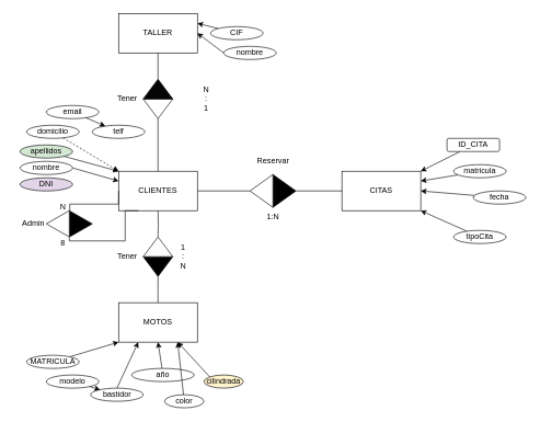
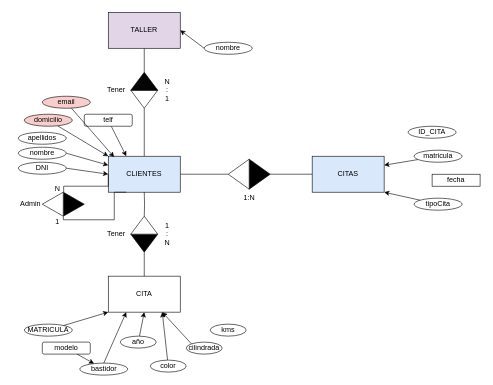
  <mxCell id="0" />
  <mxCell id="1" parent="0" />
  <mxCell id="2" style="edgeStyle=orthogonalEdgeStyle;rounded=0;orthogonalLoop=1;jettySize=auto;html=1;exitX=1;exitY=0.5;exitDx=0;exitDy=0;entryX=1;entryY=0.5;entryDx=0;entryDy=0;endArrow=none;endFill=0;" edge="1" parent="1" source="3" target="18"><mxGeometry relative="1" as="geometry" /></mxCell>
- <mxCell id="3" value="CLIENTES" style="rounded=0;whiteSpace=wrap;html=1;" vertex="1" parent="1"><mxGeometry x="180" y="260" width="120" height="60" as="geometry" /></mxCell>
- <mxCell id="4" value="CITAS" style="rounded=0;whiteSpace=wrap;html=1;" vertex="1" parent="1"><mxGeometry x="520" y="260" width="120" height="60" as="geometry" /></mxCell>
+ <mxCell id="3" value="CLIENTES" style="rounded=0;whiteSpace=wrap;html=1;fillColor=#dae8fc;" vertex="1" parent="1"><mxGeometry x="180" y="260" width="120" height="60" as="geometry" /></mxCell>
+ <mxCell id="4" value="CITAS" style="rounded=0;whiteSpace=wrap;html=1;fillColor=#dae8fc;" vertex="1" parent="1"><mxGeometry x="520" y="260" width="120" height="60" as="geometry" /></mxCell>
  <mxCell id="5" style="edgeStyle=orthogonalEdgeStyle;rounded=0;orthogonalLoop=1;jettySize=auto;html=1;exitX=0.5;exitY=1;exitDx=0;exitDy=0;entryX=1;entryY=0.5;entryDx=0;entryDy=0;endArrow=none;endFill=0;" edge="1" parent="1" source="6" target="24"><mxGeometry relative="1" as="geometry" /></mxCell>
- <mxCell id="6" value="TALLER" style="rounded=0;whiteSpace=wrap;html=1;" vertex="1" parent="1"><mxGeometry x="180" y="20" width="120" height="60" as="geometry" /></mxCell>
- <mxCell id="7" value="MOTOS" style="rounded=0;whiteSpace=wrap;html=1;" vertex="1" parent="1"><mxGeometry x="180" y="460" width="120" height="60" as="geometry" /></mxCell>
- <mxCell id="8" style="rounded=0;orthogonalLoop=1;jettySize=auto;html=1;entryX=1;entryY=0;entryDx=0;entryDy=0;" edge="1" parent="1" source="9" target="4"><mxGeometry relative="1" as="geometry" /></mxCell>
- <mxCell id="9" value="ID_CITA" style="whiteSpace=wrap;html=1;rounded=1;" vertex="1" parent="1"><mxGeometry x="680" y="210" width="80" height="20" as="geometry" /></mxCell>
+ <mxCell id="6" value="TALLER" style="rounded=0;whiteSpace=wrap;html=1;fillColor=#e1d5e7;" vertex="1" parent="1"><mxGeometry x="180" y="20" width="120" height="60" as="geometry" /></mxCell>
+ <mxCell id="7" value="CITA" style="rounded=0;whiteSpace=wrap;html=1;" vertex="1" parent="1"><mxGeometry x="180" y="460" width="120" height="60" as="geometry" /></mxCell>
+ <mxCell id="9" value="ID_CITA" style="ellipse;whiteSpace=wrap;html=1;" vertex="1" parent="1"><mxGeometry x="680" y="210" width="80" height="20" as="geometry" /></mxCell>
  <mxCell id="10" style="rounded=0;orthogonalLoop=1;jettySize=auto;html=1;entryX=1;entryY=0.25;entryDx=0;entryDy=0;" edge="1" parent="1" source="11" target="4"><mxGeometry relative="1" as="geometry" /></mxCell>
  <mxCell id="11" value="matricula" style="ellipse;whiteSpace=wrap;html=1;" vertex="1" parent="1"><mxGeometry x="690" y="250" width="80" height="20" as="geometry" /></mxCell>
- <mxCell id="12" style="rounded=0;orthogonalLoop=1;jettySize=auto;html=1;entryX=1;entryY=0.5;entryDx=0;entryDy=0;" edge="1" parent="1" source="13" target="4"><mxGeometry relative="1" as="geometry" /></mxCell>
- <mxCell id="13" value="fecha" style="ellipse;whiteSpace=wrap;html=1;" vertex="1" parent="1"><mxGeometry x="720" y="290" width="80" height="20" as="geometry" /></mxCell>
+ <mxCell id="13" value="fecha" style="whiteSpace=wrap;html=1;rounded=0;" vertex="1" parent="1"><mxGeometry x="720" y="290" width="80" height="20" as="geometry" /></mxCell>
  <mxCell id="14" style="rounded=0;orthogonalLoop=1;jettySize=auto;html=1;entryX=1;entryY=1;entryDx=0;entryDy=0;" edge="1" parent="1" source="15" target="4"><mxGeometry relative="1" as="geometry" /></mxCell>
- <mxCell id="15" value="tipoCita" style="ellipse;whiteSpace=wrap;html=1;" vertex="1" parent="1"><mxGeometry x="690" y="350" width="80" height="20" as="geometry" /></mxCell>
+ <mxCell id="15" value="tipoCita" style="ellipse;whiteSpace=wrap;html=1;" vertex="1" parent="1"><mxGeometry x="690" y="330" width="80" height="20" as="geometry" /></mxCell>
  <mxCell id="16" value="" style="group" vertex="1" connectable="0" parent="1"><mxGeometry x="380" y="265" width="70" height="50" as="geometry" /></mxCell>
  <mxCell id="17" value="" style="triangle;whiteSpace=wrap;html=1;fillColor=#000000;" vertex="1" parent="16"><mxGeometry x="35" width="35" height="50" as="geometry" /></mxCell>
  <mxCell id="18" value="" style="triangle;whiteSpace=wrap;html=1;direction=west;" vertex="1" parent="16"><mxGeometry width="35" height="50" as="geometry" /></mxCell>
  <mxCell id="19" style="edgeStyle=orthogonalEdgeStyle;rounded=0;orthogonalLoop=1;jettySize=auto;html=1;exitX=1;exitY=0.5;exitDx=0;exitDy=0;entryX=0;entryY=0.5;entryDx=0;entryDy=0;endArrow=none;endFill=0;" edge="1" parent="1" source="17" target="4"><mxGeometry relative="1" as="geometry" /></mxCell>
- <mxCell id="20" value="Reservar" style="text;html=1;align=center;verticalAlign=middle;resizable=0;points=[];autosize=1;strokeColor=none;fillColor=none;" vertex="1" parent="1"><mxGeometry x="380" y="230" width="70" height="30" as="geometry" /></mxCell>
  <mxCell id="21" value="1:N" style="text;html=1;align=center;verticalAlign=middle;resizable=0;points=[];autosize=1;strokeColor=none;fillColor=none;" vertex="1" parent="1"><mxGeometry x="395" y="315" width="40" height="30" as="geometry" /></mxCell>
  <mxCell id="22" value="" style="group" vertex="1" connectable="0" parent="1"><mxGeometry x="217.5" y="120" width="45" height="60" as="geometry" /></mxCell>
  <mxCell id="23" value="" style="triangle;whiteSpace=wrap;html=1;direction=south;" vertex="1" parent="22"><mxGeometry y="30" width="45" height="30" as="geometry" /></mxCell>
  <mxCell id="24" value="" style="triangle;whiteSpace=wrap;html=1;rotation=0;direction=north;fillColor=#050505;" vertex="1" parent="22"><mxGeometry width="45" height="30" as="geometry" /></mxCell>
  <mxCell id="25" style="edgeStyle=orthogonalEdgeStyle;rounded=0;orthogonalLoop=1;jettySize=auto;html=1;exitX=1;exitY=0.5;exitDx=0;exitDy=0;entryX=0.5;entryY=0;entryDx=0;entryDy=0;endArrow=none;endFill=0;" edge="1" parent="1" source="23" target="3"><mxGeometry relative="1" as="geometry" /></mxCell>
- <mxCell id="26" value="N&lt;div&gt;:&lt;br&gt;1&lt;/div&gt;" style="text;html=1;align=center;verticalAlign=middle;resizable=0;points=[];autosize=1;strokeColor=none;fillColor=none;" vertex="1" parent="1"><mxGeometry x="297.5" y="120" width="30" height="60" as="geometry" /></mxCell>
+ <mxCell id="26" value="N&lt;div&gt;:&lt;br&gt;1&lt;/div&gt;" style="text;html=1;align=center;verticalAlign=middle;resizable=0;points=[];autosize=1;strokeColor=none;fillColor=none;" vertex="1" parent="1"><mxGeometry x="262.5" y="120" width="30" height="60" as="geometry" /></mxCell>
  <mxCell id="27" style="edgeStyle=orthogonalEdgeStyle;rounded=0;orthogonalLoop=1;jettySize=auto;html=1;exitX=0.5;exitY=1;exitDx=0;exitDy=0;entryX=1;entryY=0.5;entryDx=0;entryDy=0;endArrow=none;endFill=0;" edge="1" parent="1" target="30"><mxGeometry relative="1" as="geometry"><mxPoint x="240" y="320" as="sourcePoint" /></mxGeometry></mxCell>
  <mxCell id="28" value="" style="group" vertex="1" connectable="0" parent="1"><mxGeometry x="217.5" y="360" width="45" height="60" as="geometry" /></mxCell>
  <mxCell id="29" value="" style="triangle;whiteSpace=wrap;html=1;direction=south;fillColor=#000000;" vertex="1" parent="28"><mxGeometry y="30" width="45" height="30" as="geometry" /></mxCell>
  <mxCell id="30" value="" style="triangle;whiteSpace=wrap;html=1;rotation=0;direction=north;fillColor=#FCFCFC;" vertex="1" parent="28"><mxGeometry width="45" height="30" as="geometry" /></mxCell>
  <mxCell id="31" style="edgeStyle=orthogonalEdgeStyle;rounded=0;orthogonalLoop=1;jettySize=auto;html=1;exitX=1;exitY=0.5;exitDx=0;exitDy=0;entryX=0.5;entryY=0;entryDx=0;entryDy=0;endArrow=none;endFill=0;" edge="1" parent="1" source="29"><mxGeometry relative="1" as="geometry"><mxPoint x="240" y="460" as="targetPoint" /></mxGeometry></mxCell>
  <mxCell id="32" value="&lt;div&gt;1&lt;/div&gt;&lt;div&gt;:&lt;br&gt;N&lt;/div&gt;" style="text;html=1;align=center;verticalAlign=middle;resizable=0;points=[];autosize=1;strokeColor=none;fillColor=none;" vertex="1" parent="1"><mxGeometry x="262.5" y="360" width="30" height="60" as="geometry" /></mxCell>
  <mxCell id="33" value="" style="group" vertex="1" connectable="0" parent="1"><mxGeometry x="70" y="320" width="70" height="50" as="geometry" /></mxCell>
  <mxCell id="34" value="" style="triangle;whiteSpace=wrap;html=1;fillColor=#000000;" vertex="1" parent="33"><mxGeometry x="35" width="35" height="40" as="geometry" /></mxCell>
  <mxCell id="35" value="" style="triangle;whiteSpace=wrap;html=1;direction=west;" vertex="1" parent="33"><mxGeometry width="35" height="40" as="geometry" /></mxCell>
  <mxCell id="36" style="edgeStyle=orthogonalEdgeStyle;rounded=0;orthogonalLoop=1;jettySize=auto;html=1;exitX=0;exitY=0.5;exitDx=0;exitDy=0;entryX=-0.018;entryY=1.004;entryDx=0;entryDy=0;entryPerimeter=0;endArrow=none;endFill=0;" edge="1" parent="1" source="3" target="35"><mxGeometry relative="1" as="geometry"><Array as="points"><mxPoint x="180" y="310" /><mxPoint x="106" y="310" /></Array></mxGeometry></mxCell>
  <mxCell id="37" style="edgeStyle=orthogonalEdgeStyle;rounded=0;orthogonalLoop=1;jettySize=auto;html=1;exitX=0.25;exitY=1;exitDx=0;exitDy=0;entryX=-0.002;entryY=-0.019;entryDx=0;entryDy=0;entryPerimeter=0;endArrow=none;endFill=0;" edge="1" parent="1" source="3" target="35"><mxGeometry relative="1" as="geometry"><Array as="points"><mxPoint x="190" y="320" /><mxPoint x="190" y="366" /><mxPoint x="105" y="366" /></Array></mxGeometry></mxCell>
  <mxCell id="38" value="N" style="text;html=1;align=center;verticalAlign=middle;resizable=0;points=[];autosize=1;strokeColor=none;fillColor=none;" vertex="1" parent="1"><mxGeometry x="80" y="300" width="30" height="30" as="geometry" /></mxCell>
- <mxCell id="39" value="8" style="text;html=1;align=center;verticalAlign=middle;resizable=0;points=[];autosize=1;strokeColor=none;fillColor=none;" vertex="1" parent="1"><mxGeometry x="80" y="355" width="30" height="30" as="geometry" /></mxCell>
- <mxCell id="40" style="rounded=0;orthogonalLoop=1;jettySize=auto;html=1;entryX=1;entryY=0.25;entryDx=0;entryDy=0;" edge="1" parent="1" source="41" target="6"><mxGeometry relative="1" as="geometry" /></mxCell>
- <mxCell id="41" value="CIF" style="ellipse;whiteSpace=wrap;html=1;" vertex="1" parent="1"><mxGeometry x="320" y="40" width="80" height="20" as="geometry" /></mxCell>
+ <mxCell id="39" value="1" style="text;html=1;align=center;verticalAlign=middle;resizable=0;points=[];autosize=1;strokeColor=none;fillColor=none;" vertex="1" parent="1"><mxGeometry x="80" y="355" width="30" height="30" as="geometry" /></mxCell>
  <mxCell id="42" style="rounded=0;orthogonalLoop=1;jettySize=auto;html=1;exitX=0;exitY=0.5;exitDx=0;exitDy=0;entryX=1;entryY=0.5;entryDx=0;entryDy=0;" edge="1" parent="1" source="43" target="6"><mxGeometry relative="1" as="geometry" /></mxCell>
  <mxCell id="43" value="nombre" style="ellipse;whiteSpace=wrap;html=1;" vertex="1" parent="1"><mxGeometry x="340" y="70" width="80" height="20" as="geometry" /></mxCell>
  <mxCell id="44" value="Admin" style="text;html=1;align=center;verticalAlign=middle;resizable=0;points=[];autosize=1;strokeColor=none;fillColor=none;" vertex="1" parent="1"><mxGeometry x="20.003" y="325" width="60" height="30" as="geometry" /></mxCell>
  <mxCell id="45" value="Tener" style="text;html=1;align=center;verticalAlign=middle;resizable=0;points=[];autosize=1;strokeColor=none;fillColor=none;" vertex="1" parent="1"><mxGeometry x="167.5" y="135" width="50" height="30" as="geometry" /></mxCell>
  <mxCell id="46" value="Tener" style="text;html=1;align=center;verticalAlign=middle;resizable=0;points=[];autosize=1;strokeColor=none;fillColor=none;" vertex="1" parent="1"><mxGeometry x="167.5" y="375" width="50" height="30" as="geometry" /></mxCell>
- <mxCell id="48" value="DNI" style="ellipse;whiteSpace=wrap;html=1;fillColor=#e1d5e7;" vertex="1" parent="1"><mxGeometry x="30" y="270" width="80" height="20" as="geometry" /></mxCell>
+ <mxCell id="47" style="rounded=0;orthogonalLoop=1;jettySize=auto;html=1;exitX=1;exitY=0.5;exitDx=0;exitDy=0;entryX=0;entryY=0.5;entryDx=0;entryDy=0;" edge="1" parent="1" source="48" target="3"><mxGeometry relative="1" as="geometry" /></mxCell>
+ <mxCell id="48" value="DNI" style="ellipse;whiteSpace=wrap;html=1;" vertex="1" parent="1"><mxGeometry x="30" y="270" width="80" height="20" as="geometry" /></mxCell>
  <mxCell id="49" style="rounded=0;orthogonalLoop=1;jettySize=auto;html=1;exitX=1;exitY=0.5;exitDx=0;exitDy=0;entryX=0;entryY=0.25;entryDx=0;entryDy=0;" edge="1" parent="1" source="50" target="3"><mxGeometry relative="1" as="geometry" /></mxCell>
  <mxCell id="50" value="nombre" style="ellipse;whiteSpace=wrap;html=1;" vertex="1" parent="1"><mxGeometry x="30" y="245" width="80" height="20" as="geometry" /></mxCell>
- <mxCell id="51" style="rounded=0;orthogonalLoop=1;jettySize=auto;html=1;entryX=0;entryY=0;entryDx=0;entryDy=0;" edge="1" parent="1" source="52" target="3"><mxGeometry relative="1" as="geometry" /></mxCell>
- <mxCell id="52" value="apellidos" style="ellipse;whiteSpace=wrap;html=1;fillColor=#d5e8d4;" vertex="1" parent="1"><mxGeometry x="30" y="220" width="80" height="20" as="geometry" /></mxCell>
- <mxCell id="53" style="rounded=0;orthogonalLoop=1;jettySize=auto;html=1;entryX=0;entryY=0;entryDx=0;entryDy=0;dashed=1;" edge="1" parent="1" source="54" target="3"><mxGeometry relative="1" as="geometry" /></mxCell>
- <mxCell id="54" value="domicilio" style="ellipse;whiteSpace=wrap;html=1;" vertex="1" parent="1"><mxGeometry x="40" y="190" width="80" height="20" as="geometry" /></mxCell>
- <mxCell id="55" value="email" style="ellipse;whiteSpace=wrap;html=1;" vertex="1" parent="1"><mxGeometry x="70" y="160" width="80" height="20" as="geometry" /></mxCell>
- <mxCell id="57" value="telf" style="ellipse;whiteSpace=wrap;html=1;" vertex="1" parent="1"><mxGeometry x="140" y="190" width="80" height="20" as="geometry" /></mxCell>
- <mxCell id="58" style="rounded=0;orthogonalLoop=1;jettySize=auto;html=1;" edge="1" parent="1" source="55" target="57"><mxGeometry relative="1" as="geometry" /></mxCell>
+ <mxCell id="52" value="apellidos" style="ellipse;whiteSpace=wrap;html=1;" vertex="1" parent="1"><mxGeometry x="30" y="220" width="80" height="20" as="geometry" /></mxCell>
+ <mxCell id="53" style="rounded=0;orthogonalLoop=1;jettySize=auto;html=1;entryX=0;entryY=0;entryDx=0;entryDy=0;" edge="1" parent="1" source="54" target="3"><mxGeometry relative="1" as="geometry" /></mxCell>
+ <mxCell id="54" value="domicilio" style="ellipse;whiteSpace=wrap;html=1;fillColor=#f8cecc;" vertex="1" parent="1"><mxGeometry x="40" y="190" width="80" height="20" as="geometry" /></mxCell>
+ <mxCell id="55" value="email" style="ellipse;whiteSpace=wrap;html=1;fillColor=#f8cecc;" vertex="1" parent="1"><mxGeometry x="70" y="160" width="80" height="20" as="geometry" /></mxCell>
+ <mxCell id="56" style="rounded=0;orthogonalLoop=1;jettySize=auto;html=1;entryX=0.25;entryY=0;entryDx=0;entryDy=0;" edge="1" parent="1" source="57" target="3"><mxGeometry relative="1" as="geometry" /></mxCell>
+ <mxCell id="57" value="telf" style="whiteSpace=wrap;html=1;rounded=1;" vertex="1" parent="1"><mxGeometry x="140" y="190" width="80" height="20" as="geometry" /></mxCell>
+ <mxCell id="58" style="rounded=0;orthogonalLoop=1;jettySize=auto;html=1;entryX=0.081;entryY=0.024;entryDx=0;entryDy=0;entryPerimeter=0;" edge="1" parent="1" source="55" target="3"><mxGeometry relative="1" as="geometry" /></mxCell>
  <mxCell id="59" style="rounded=0;orthogonalLoop=1;jettySize=auto;html=1;entryX=0;entryY=1;entryDx=0;entryDy=0;" edge="1" parent="1" source="60" target="7"><mxGeometry relative="1" as="geometry" /></mxCell>
  <mxCell id="60" value="MATRICULA" style="ellipse;whiteSpace=wrap;html=1;" vertex="1" parent="1"><mxGeometry x="40" y="540" width="80" height="20" as="geometry" /></mxCell>
  <mxCell id="61" style="rounded=0;orthogonalLoop=1;jettySize=auto;html=1;exitX=0.5;exitY=0;exitDx=0;exitDy=0;entryX=0.25;entryY=1;entryDx=0;entryDy=0;" edge="1" parent="1" source="62" target="7"><mxGeometry relative="1" as="geometry" /></mxCell>
- <mxCell id="62" value="bastidor" style="ellipse;whiteSpace=wrap;html=1;" vertex="1" parent="1"><mxGeometry x="137.5" y="590" width="80" height="20" as="geometry" /></mxCell>
- <mxCell id="63" value="modelo" style="ellipse;whiteSpace=wrap;html=1;" vertex="1" parent="1"><mxGeometry x="70" y="570" width="80" height="20" as="geometry" /></mxCell>
+ <mxCell id="62" value="bastidor" style="ellipse;whiteSpace=wrap;html=1;" vertex="1" parent="1"><mxGeometry x="132.5" y="605" width="80" height="20" as="geometry" /></mxCell>
+ <mxCell id="63" value="modelo" style="whiteSpace=wrap;html=1;rounded=1;" vertex="1" parent="1"><mxGeometry x="70" y="570" width="80" height="20" as="geometry" /></mxCell>
  <mxCell id="64" style="rounded=0;orthogonalLoop=1;jettySize=auto;html=1;entryX=0.5;entryY=1;entryDx=0;entryDy=0;" edge="1" parent="1" source="65" target="7"><mxGeometry relative="1" as="geometry" /></mxCell>
- <mxCell id="65" value="año" style="ellipse;whiteSpace=wrap;html=1;" vertex="1" parent="1"><mxGeometry x="200" y="560" width="95" height="20" as="geometry" /></mxCell>
+ <mxCell id="65" value="año" style="ellipse;whiteSpace=wrap;html=1;" vertex="1" parent="1"><mxGeometry x="200" y="560" width="60" height="20" as="geometry" /></mxCell>
  <mxCell id="66" style="rounded=0;orthogonalLoop=1;jettySize=auto;html=1;" edge="1" parent="1" source="63" target="62"><mxGeometry relative="1" as="geometry" /></mxCell>
  <mxCell id="67" style="rounded=0;orthogonalLoop=1;jettySize=auto;html=1;entryX=0.75;entryY=1;entryDx=0;entryDy=0;" edge="1" parent="1" source="68" target="7"><mxGeometry relative="1" as="geometry" /></mxCell>
  <mxCell id="68" value="color" style="ellipse;whiteSpace=wrap;html=1;" vertex="1" parent="1"><mxGeometry x="250" y="600" width="60" height="20" as="geometry" /></mxCell>
  <mxCell id="69" style="rounded=0;orthogonalLoop=1;jettySize=auto;html=1;exitX=0;exitY=0;exitDx=0;exitDy=0;entryX=0.75;entryY=1;entryDx=0;entryDy=0;" edge="1" parent="1" source="70" target="7"><mxGeometry relative="1" as="geometry" /></mxCell>
- <mxCell id="70" value="cilindrada" style="ellipse;whiteSpace=wrap;html=1;fillColor=#fff2cc;" vertex="1" parent="1"><mxGeometry x="310" y="570" width="60" height="20" as="geometry" /></mxCell>
+ <mxCell id="70" value="cilindrada" style="ellipse;whiteSpace=wrap;html=1;" vertex="1" parent="1"><mxGeometry x="310" y="570" width="60" height="20" as="geometry" /></mxCell>
+ <mxCell id="71" value="kms" style="ellipse;whiteSpace=wrap;html=1;" vertex="1" parent="1"><mxGeometry x="350" y="540" width="60" height="20" as="geometry" /></mxCell>
